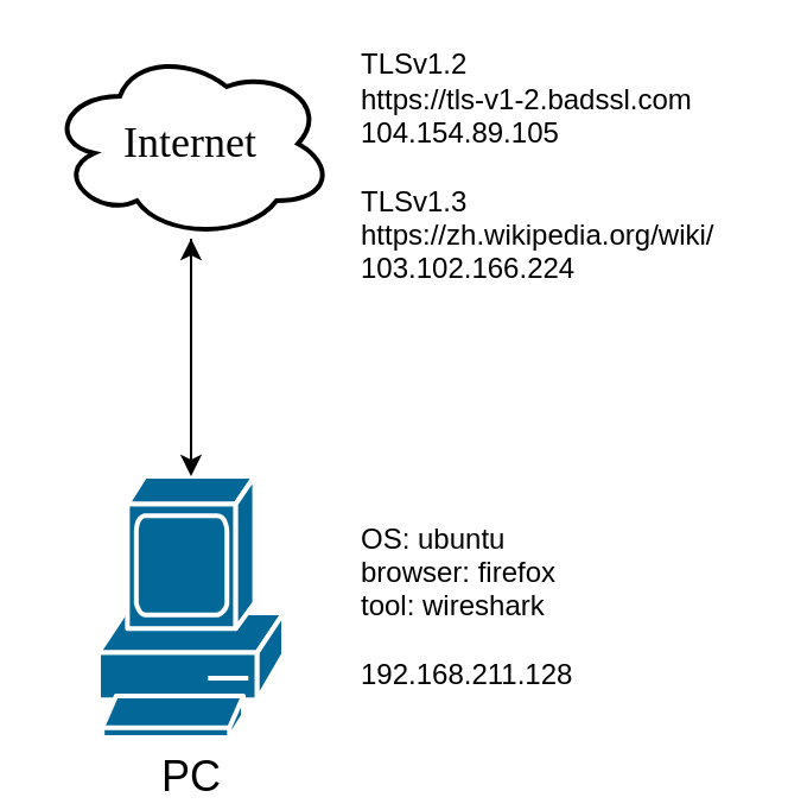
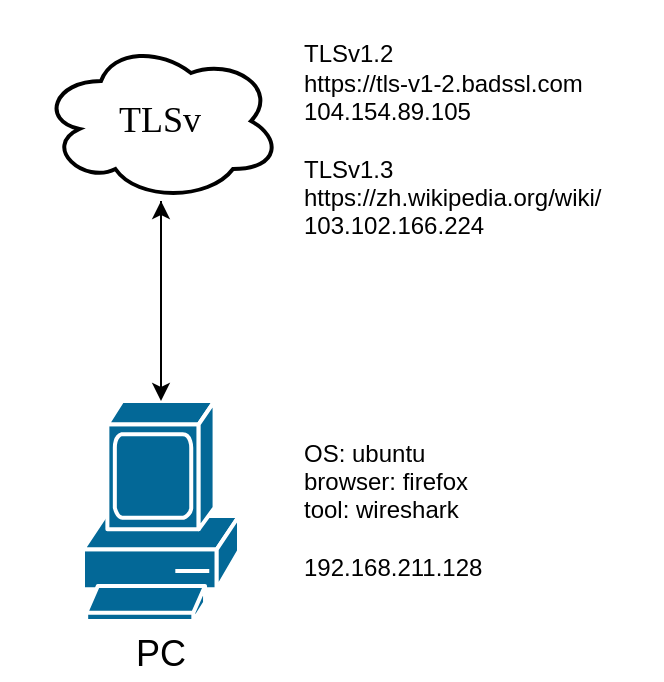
  <mxCell id="0" />
  <mxCell id="1" parent="0" />
  <mxCell id="2" value="" style="edgeStyle=orthogonalEdgeStyle;rounded=0;orthogonalLoop=1;jettySize=auto;html=1;fontSize=18;" parent="1" source="3" target="5" edge="1"><mxGeometry relative="1" as="geometry" /></mxCell>
  <mxCell id="3" value="PC" style="shape=mxgraph.cisco.computers_and_peripherals.pc;sketch=0;html=1;pointerEvents=1;dashed=0;fillColor=#036897;strokeColor=#ffffff;strokeWidth=2;verticalLabelPosition=bottom;verticalAlign=top;align=center;outlineConnect=0;shadow=0;fontSize=18;" parent="1" vertex="1"><mxGeometry x="41" y="200" width="78" height="110" as="geometry" /></mxCell>
  <mxCell id="4" value="" style="edgeStyle=orthogonalEdgeStyle;rounded=0;orthogonalLoop=1;jettySize=auto;html=1;fontSize=18;" parent="1" source="5" target="3" edge="1"><mxGeometry relative="1" as="geometry" /></mxCell>
- <mxCell id="5" value="&lt;span style=&quot;font-family: &amp;#34;verdana&amp;#34; ; font-size: 18px&quot;&gt;Internet&lt;/span&gt;" style="ellipse;shape=cloud;whiteSpace=wrap;html=1;verticalAlign=middle;sketch=0;dashed=0;strokeWidth=2;horizontal=1;" parent="1" vertex="1"><mxGeometry x="20" y="20" width="120" height="80" as="geometry" /></mxCell>
+ <mxCell id="5" value="&lt;span style=&quot;font-family: &amp;#34;verdana&amp;#34; ; font-size: 18px&quot;&gt;TLSv&lt;/span&gt;" style="ellipse;shape=cloud;whiteSpace=wrap;html=1;verticalAlign=middle;sketch=0;dashed=0;strokeWidth=2;horizontal=1;" parent="1" vertex="1"><mxGeometry x="20" y="20" width="120" height="80" as="geometry" /></mxCell>
  <mxCell id="6" value="&lt;div&gt;OS: ubuntu&lt;/div&gt;&lt;div&gt;browser: firefox&lt;/div&gt;&lt;div&gt;tool: wireshark&lt;/div&gt;&lt;br&gt;192.168.211.128" style="text;html=1;align=left;verticalAlign=middle;resizable=0;points=[];autosize=1;" parent="1" vertex="1"><mxGeometry x="150" y="215" width="100" height="80" as="geometry" /></mxCell>
  <mxCell id="7" value="&lt;div&gt;&lt;div&gt;TLSv1.2&lt;/div&gt;&lt;div&gt;https://tls-v1-2.badssl.com&lt;/div&gt;&lt;div&gt;104.154.89.105&lt;/div&gt;&lt;/div&gt;&lt;div&gt;&lt;br&gt;&lt;div&gt;TLSv1.3&lt;/div&gt;&lt;div&gt;https://zh.wikipedia.org/wiki/&lt;/div&gt;&lt;div&gt;103.102.166.224&lt;/div&gt;&lt;/div&gt;" style="text;html=1;align=left;verticalAlign=middle;resizable=0;points=[];autosize=1;" parent="1" vertex="1"><mxGeometry x="150" y="20" width="160" height="100" as="geometry" /></mxCell>
